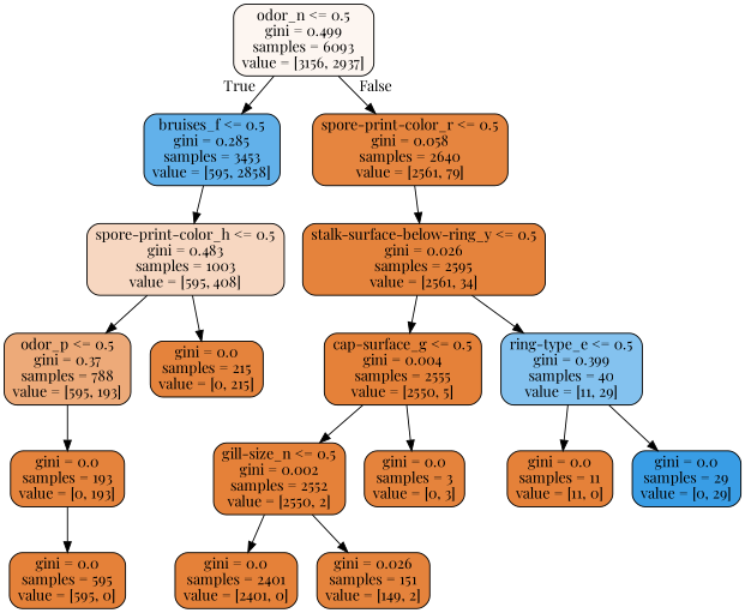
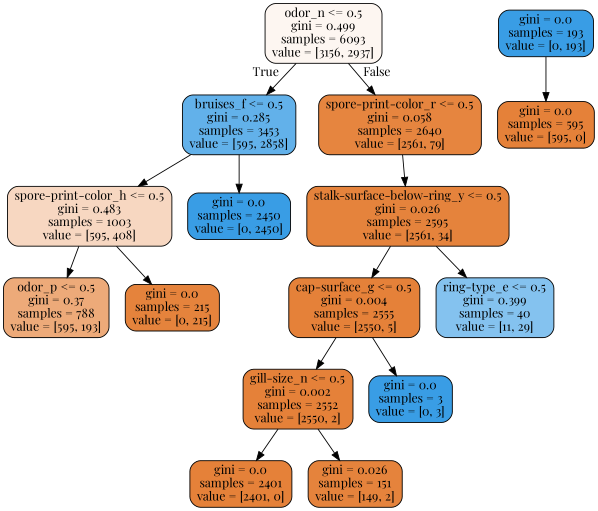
  digraph {
    fontname="Playfair Display"
    node [color=black fillcolor="#e58139" fontname="Playfair Display" shape=box style="filled, rounded"]
    edge [fontname="Playfair Display"]
    n1 [fillcolor="#fdf6f1" label="odor_n <= 0.5\ngini = 0.499\nsamples = 6093\nvalue = [3156, 2937]"]
    n2 [fillcolor="#62b1ea" label="bruises_f <= 0.5\ngini = 0.285\nsamples = 3453\nvalue = [595, 2858]"]
    n3 [fillcolor="#e6853f" label="spore-print-color_r <= 0.5\ngini = 0.058\nsamples = 2640\nvalue = [2561, 79]"]
    n4 [fillcolor="#f7d7c1" label="spore-print-color_h <= 0.5\ngini = 0.483\nsamples = 1003\nvalue = [595, 408]"]
+   n5 [fillcolor="#399de5" label="gini = 0.0\nsamples = 2450\nvalue = [0, 2450]"]
    n6 [fillcolor="#e5833c" label="stalk-surface-below-ring_y <= 0.5\ngini = 0.026\nsamples = 2595\nvalue = [2561, 34]"]
    n7 [fillcolor="#edaa79" label="odor_p <= 0.5\ngini = 0.37\nsamples = 788\nvalue = [595, 193]"]
    n8 [fillcolor="#e5833c" label="gini = 0.0\nsamples = 215\nvalue = [0, 215]"]
-   n9 [fillcolor="#e5833c" label="gini = 0.0\nsamples = 193\nvalue = [0, 193]"]
+   n9 [fillcolor="#399de5" label="gini = 0.0\nsamples = 193\nvalue = [0, 193]"]
    n10 [label="gini = 0.0\nsamples = 595\nvalue = [595, 0]"]
    n11 [label="cap-surface_g <= 0.5\ngini = 0.004\nsamples = 2555\nvalue = [2550, 5]"]
    n12 [fillcolor="#84c2ef" label="ring-type_e <= 0.5\ngini = 0.399\nsamples = 40\nvalue = [11, 29]"]
    n13 [label="gill-size_n <= 0.5\ngini = 0.002\nsamples = 2552\nvalue = [2550, 2]"]
-   n14 [fillcolor="#e5833c" label="gini = 0.0\nsamples = 3\nvalue = [0, 3]"]
-   n15 [label="gini = 0.0\nsamples = 11\nvalue = [11, 0]"]
-   n16 [fillcolor="#399de5" label="gini = 0.0\nsamples = 29\nvalue = [0, 29]"]
+   n14 [fillcolor="#399de5" label="gini = 0.0\nsamples = 3\nvalue = [0, 3]"]
    n17 [label="gini = 0.0\nsamples = 2401\nvalue = [2401, 0]"]
    n18 [fillcolor="#e5833c" label="gini = 0.026\nsamples = 151\nvalue = [149, 2]"]
    n1 -> n2 [headlabel=True labelangle=45 labeldistance=2.5]
    n1 -> n3 [headlabel=False labelangle=-45 labeldistance=2.5]
    n2 -> n4
+   n2 -> n5
    n3 -> n6
    n4 -> n7
    n4 -> n8
    n6 -> n11
    n6 -> n12
-   n7 -> n9
    n9 -> n10
    n11 -> n13
    n11 -> n14
-   n12 -> n15
-   n12 -> n16
    n13 -> n17
    n13 -> n18
  }
